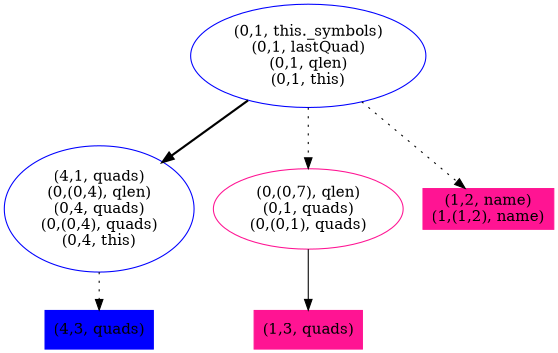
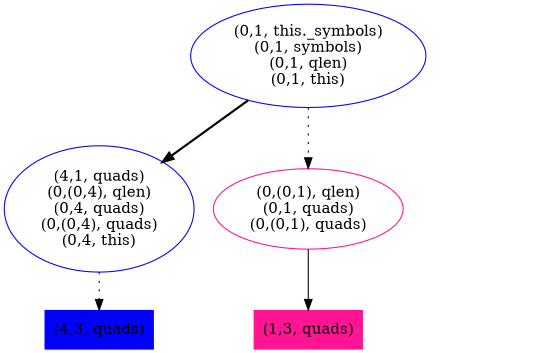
  digraph {
    node [color=deeppink]
    edge [style=dotted]
    n1 [label="(1,3, quads)" shape=box style=filled]
    n2 [color=blue label="(4,3, quads)" shape=box style=filled]
    n3 [color=blue label="(4,1, quads)\n(0,(0,4), qlen)\n(0,4, quads)\n(0,(0,4), quads)\n(0,4, this)"]
-   n4 [label="(0,(0,7), qlen)\n(0,1, quads)\n(0,(0,1), quads)"]
-   n5 [label="(1,2, name)\n(1,(1,2), name)" shape=box style=filled]
-   n6 [color=blue label="(0,1, this._symbols)\n(0,1, lastQuad)\n(0,1, qlen)\n(0,1, this)"]
+   n4 [label="(0,(0,1), qlen)\n(0,1, quads)\n(0,(0,1), quads)"]
+   n6 [color=blue label="(0,1, this._symbols)\n(0,1, symbols)\n(0,1, qlen)\n(0,1, this)"]
    n3 -> n2
    n4 -> n1 [style=solid]
    n6 -> n3 [style=bold]
    n6 -> n4
-   n6 -> n5
  }
